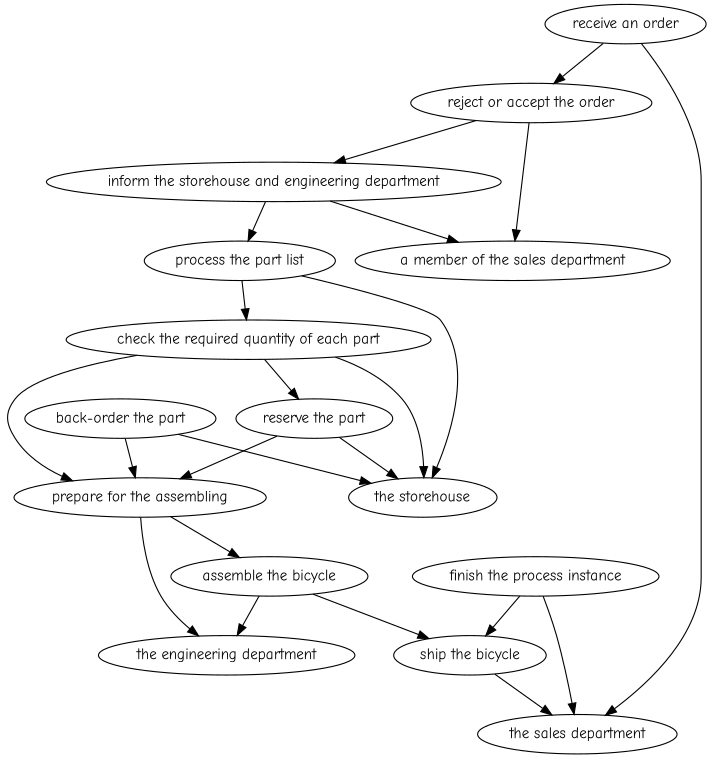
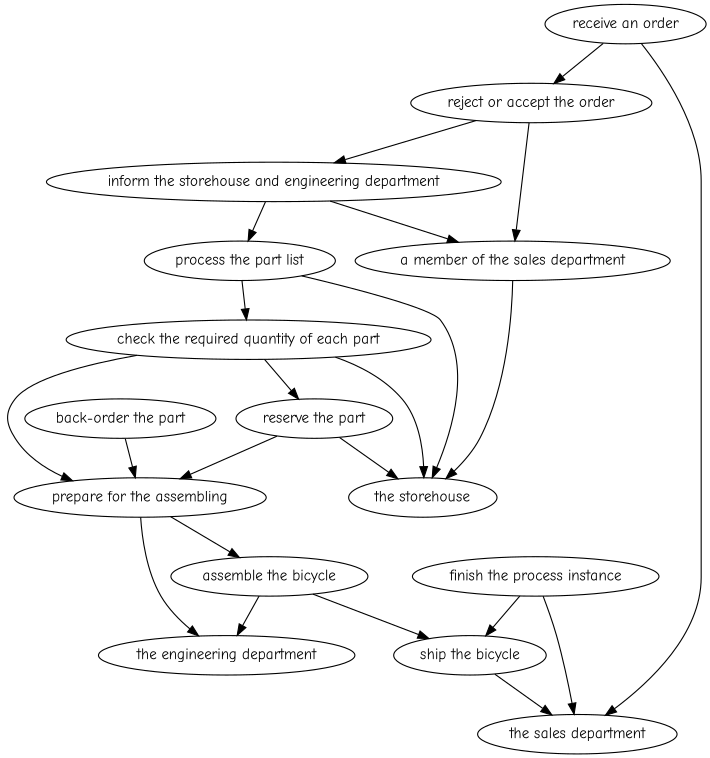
  strict digraph {
    fontname="Comic Neue"
    node [fontname="Comic Neue"]
    edge [attrs="{'type': 'flow', 'label': 'flow'}" fontname="Comic Neue"]
    "receive an order" [attrs="{'type': 'Activity', 'label': 'receive an order'}"]
    "reject or accept the order" [attrs="{'type': 'Activity', 'label': 'reject or accept the order'}"]
    "the sales department" [attrs="{'type': 'Actor', 'label': 'the sales department'}"]
    "inform the storehouse and engineering department" [attrs="{'type': 'Activity', 'label': 'inform the storehouse and engineering department'}"]
    "a member of the sales department" [attrs="{'type': 'Actor', 'label': 'a member of the sales department'}"]
    "process the part list" [attrs="{'type': 'Activity', 'label': 'process the part list'}"]
    "check the required quantity of each part" [attrs="{'type': 'Activity', 'label': 'check the required quantity of each part'}"]
    "the storehouse" [attrs="{'type': 'Actor', 'label': 'the storehouse'}"]
    "reserve the part" [attrs="{'type': 'Activity', 'label': 'reserve the part'}"]
    "prepare for the assembling" [attrs="{'type': 'Activity', 'label': 'prepare for the assembling'}"]
    "back-order the part" [attrs="{'type': 'Activity', 'label': 'back-order the part'}"]
    "assemble the bicycle" [attrs="{'type': 'Activity', 'label': 'assemble the bicycle'}"]
    "the engineering department" [attrs="{'type': 'Actor', 'label': 'the engineering department'}"]
    "ship the bicycle" [attrs="{'type': 'Activity', 'label': 'ship the bicycle'}"]
    "finish the process instance" [attrs="{'type': 'Activity', 'label': 'finish the process instance'}"]
    "receive an order" -> "reject or accept the order"
    "receive an order" -> "the sales department" [attrs="{'type': 'actor performer', 'label': 'actor performer'}"]
    "reject or accept the order" -> "inform the storehouse and engineering department"
    "reject or accept the order" -> "a member of the sales department" [attrs="{'type': 'actor performer', 'label': 'actor performer'}"]
    "inform the storehouse and engineering department" -> "a member of the sales department" [attrs="{'type': 'actor performer', 'label': 'actor performer'}"]
    "inform the storehouse and engineering department" -> "process the part list"
    "process the part list" -> "check the required quantity of each part"
    "process the part list" -> "the storehouse" [attrs="{'type': 'actor performer', 'label': 'actor performer'}"]
    "check the required quantity of each part" -> "the storehouse" [attrs="{'type': 'actor performer', 'label': 'actor performer'}"]
    "check the required quantity of each part" -> "reserve the part"
    "check the required quantity of each part" -> "prepare for the assembling"
    "reserve the part" -> "the storehouse" [attrs="{'type': 'actor performer', 'label': 'actor performer'}"]
    "reserve the part" -> "prepare for the assembling"
    "prepare for the assembling" -> "assemble the bicycle"
    "prepare for the assembling" -> "the engineering department" [attrs="{'type': 'actor performer', 'label': 'actor performer'}"]
-   "back-order the part" -> "the storehouse" [attrs="{'type': 'actor performer', 'label': 'actor performer'}"]
+   "a member of the sales department" -> "the storehouse" [attrs="{'type': 'actor performer', 'label': 'actor performer'}"]
    "back-order the part" -> "prepare for the assembling"
    "assemble the bicycle" -> "the engineering department" [attrs="{'type': 'actor performer', 'label': 'actor performer'}"]
    "assemble the bicycle" -> "ship the bicycle"
    "ship the bicycle" -> "the sales department" [attrs="{'type': 'actor performer', 'label': 'actor performer'}"]
    "finish the process instance" -> "the sales department" [attrs="{'type': 'actor performer', 'label': 'actor performer'}"]
    "finish the process instance" -> "ship the bicycle"
  }
